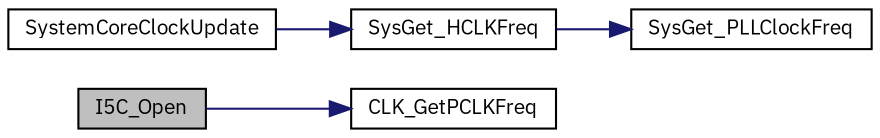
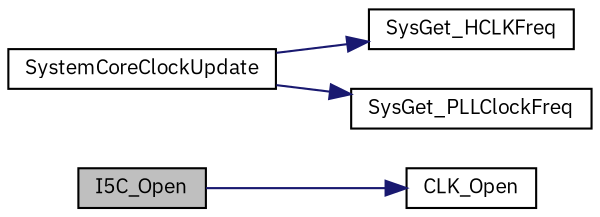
  digraph {
    fontname="IBM Plex Sans"
    rankdir=LR
    node [color=black fillcolor=white fontname="IBM Plex Sans" fontsize=10 shape=record style=filled]
    edge [color=midnightblue fontname="IBM Plex Sans" fontsize=10 labelfontname=Helvetica labelfontsize=10 style=solid]
    n1 [fillcolor=grey75 fontcolor=black height=0.2 label=I5C_Open width=0.4]
-   n2 [height=0.2 label=CLK_GetPCLKFreq width=0.4]
+   n2 [height=0.2 label=CLK_Open width=0.4]
    n3 [height=0.2 label=SystemCoreClockUpdate width=0.4]
    n4 [height=0.2 label=SysGet_HCLKFreq width=0.4]
    n5 [height=0.2 label=SysGet_PLLClockFreq width=0.4]
    n1 -> n2
    n3 -> n4
-   n4 -> n5
+   n3 -> n5
  }
